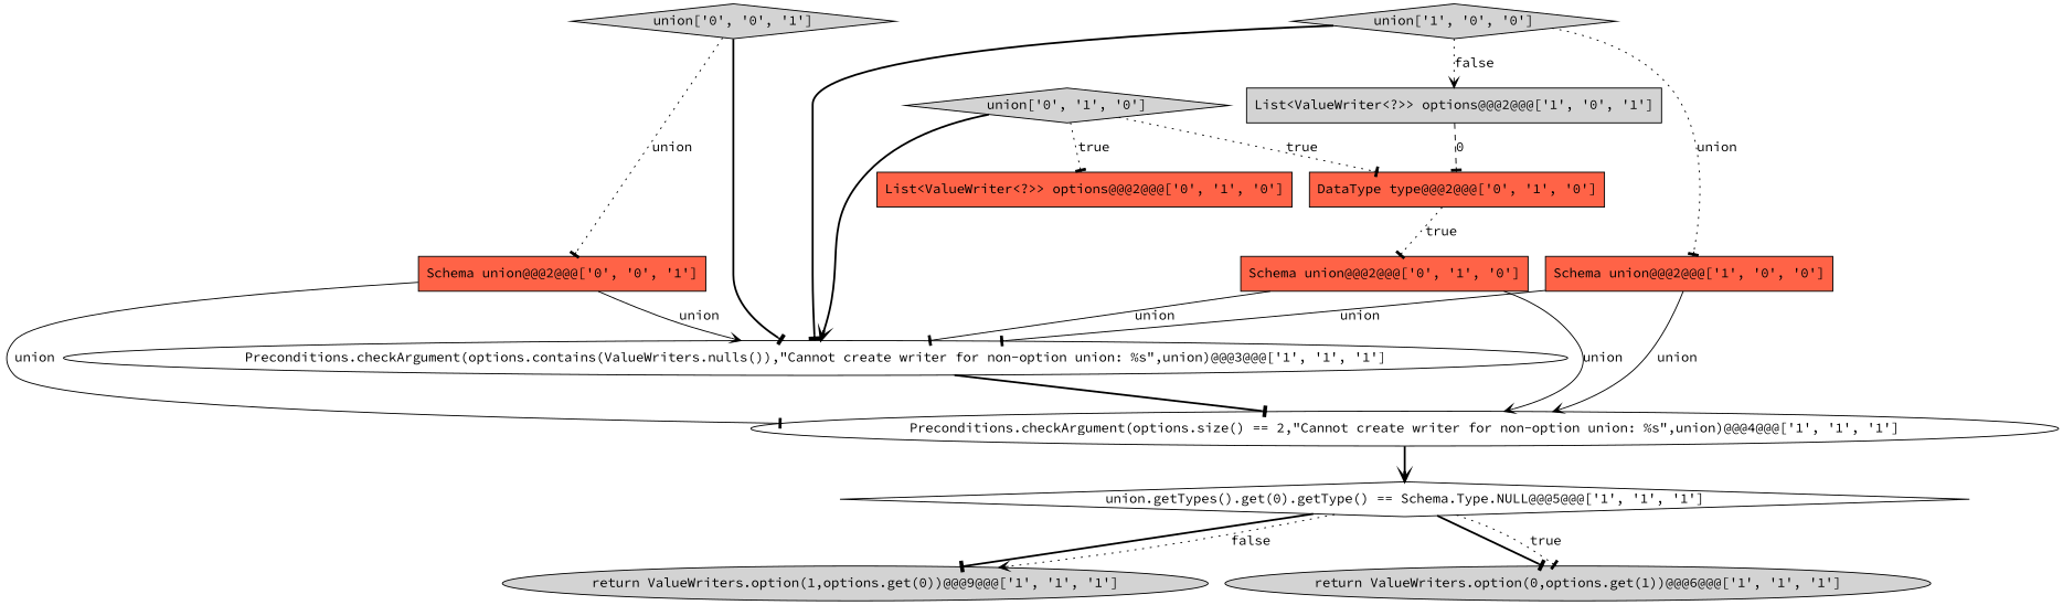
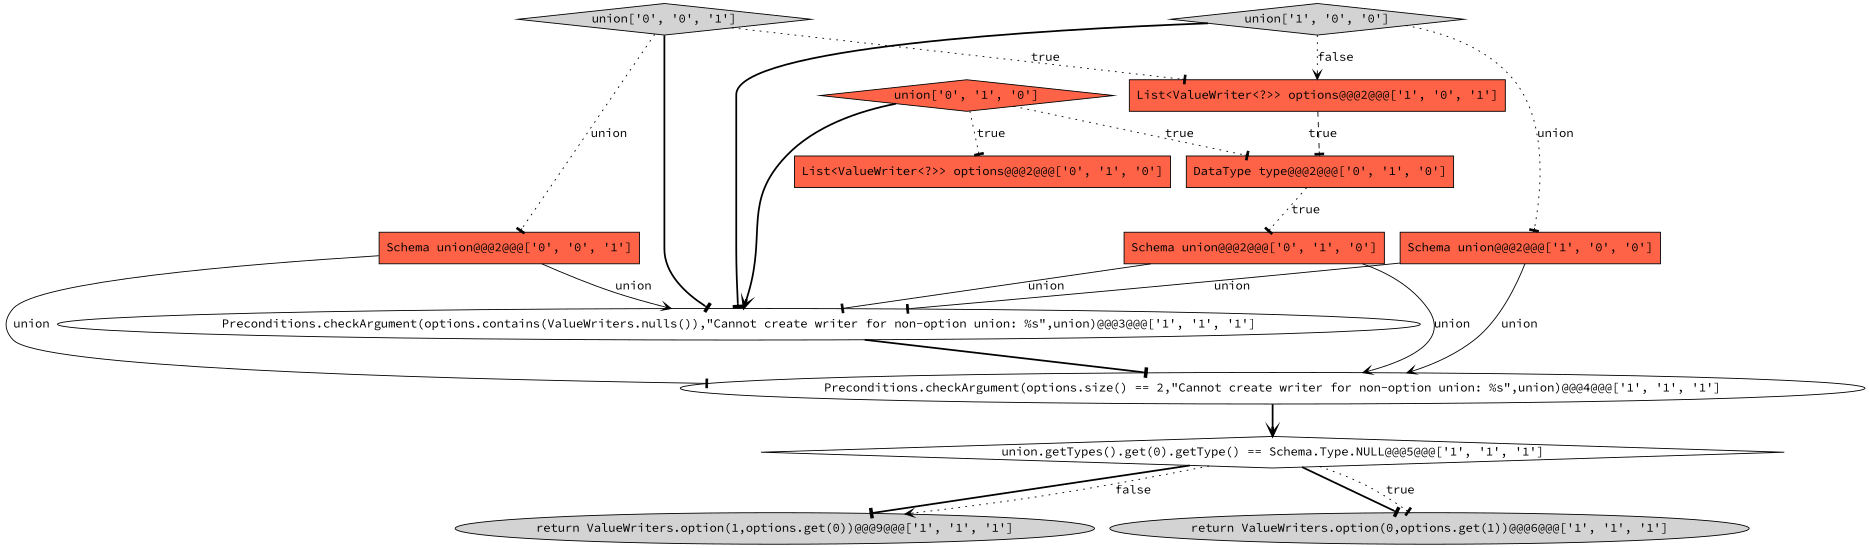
  digraph {
    fontname="Source Code Pro"
    node [fillcolor=tomato fontname="Source Code Pro" shape=box style=filled]
    edge [arrowhead=tee fontname="Source Code Pro" style=dotted]
-   n1 [fillcolor=lightgray label="union['0', '1', '0']" shape=diamond]
+   n1 [label="union['0', '1', '0']" shape=diamond]
    n2 [label="List<ValueWriter<?>> options@@@2@@@['0', '1', '0']"]
    n3 [fillcolor=white label="Preconditions.checkArgument(options.contains(ValueWriters.nulls()),\"Cannot create writer for non-option union: %s\",union)@@@3@@@['1', '1', '1']" shape=ellipse]
    n4 [label="DataType type@@@2@@@['0', '1', '0']"]
    n5 [fillcolor=white label="Preconditions.checkArgument(options.size() == 2,\"Cannot create writer for non-option union: %s\",union)@@@4@@@['1', '1', '1']" shape=ellipse]
    n6 [label="Schema union@@@2@@@['0', '1', '0']"]
    n7 [label="Schema union@@@2@@@['1', '0', '0']"]
    n8 [fillcolor=white label="union.getTypes().get(0).getType() == Schema.Type.NULL@@@5@@@['1', '1', '1']" shape=diamond]
    n9 [fillcolor=lightgray label="union['0', '0', '1']" shape=diamond]
    n10 [label="Schema union@@@2@@@['0', '0', '1']"]
-   n11 [fillcolor=lightgray label="List<ValueWriter<?>> options@@@2@@@['1', '0', '1']"]
+   n11 [label="List<ValueWriter<?>> options@@@2@@@['1', '0', '1']"]
    n12 [fillcolor=lightgray label="return ValueWriters.option(1,options.get(0))@@@9@@@['1', '1', '1']" shape=ellipse]
    n13 [fillcolor=lightgray label="return ValueWriters.option(0,options.get(1))@@@6@@@['1', '1', '1']" shape=ellipse]
    n14 [fillcolor=lightgray label="union['1', '0', '0']" shape=diamond]
    n1 -> n2 [label=true]
    n1 -> n3 [arrowhead=vee style=bold]
    n1 -> n4 [label=true]
    n3 -> n5 [style=bold]
    n4 -> n6 [label=true]
    n5 -> n8 [arrowhead=vee style=bold]
    n6 -> n3 [label=union style=solid]
    n6 -> n5 [arrowhead=vee label=union style=solid]
    n7 -> n3 [label=union style=solid]
    n7 -> n5 [arrowhead=vee label=union style=solid]
    n8 -> n12 [style=bold]
    n8 -> n12 [arrowhead=vee label=false]
    n8 -> n13 [style=bold]
    n8 -> n13 [label=true]
    n9 -> n3 [style=bold]
    n9 -> n10 [label=union]
+   n9 -> n11 [label=true]
    n10 -> n3 [arrowhead=vee label=union style=solid]
    n10 -> n5 [label=union style=solid]
-   n11 -> n4 [label=0 style=dashed]
+   n11 -> n4 [label=true style=dashed]
    n14 -> n3 [style=bold]
    n14 -> n7 [label=union]
    n14 -> n11 [arrowhead=vee label=false]
  }
